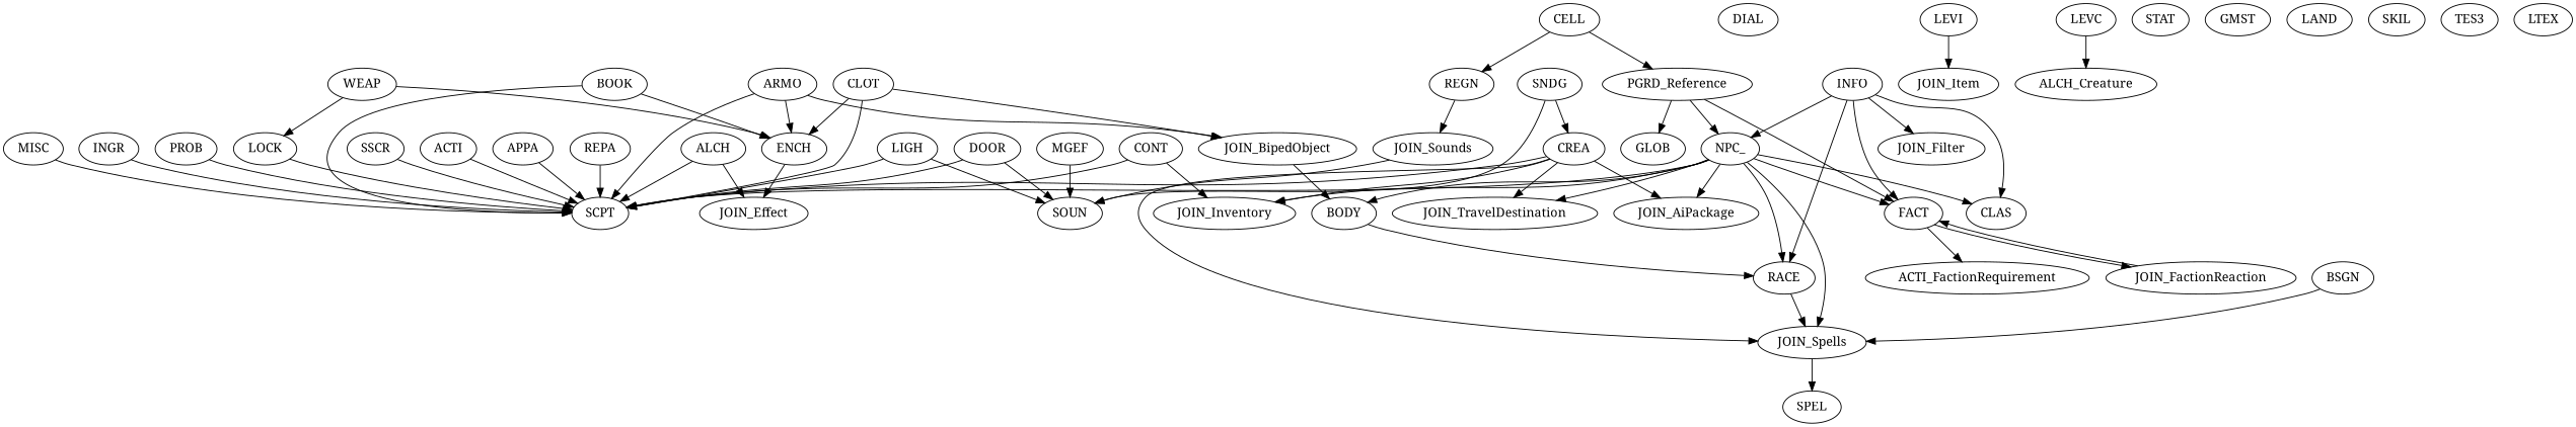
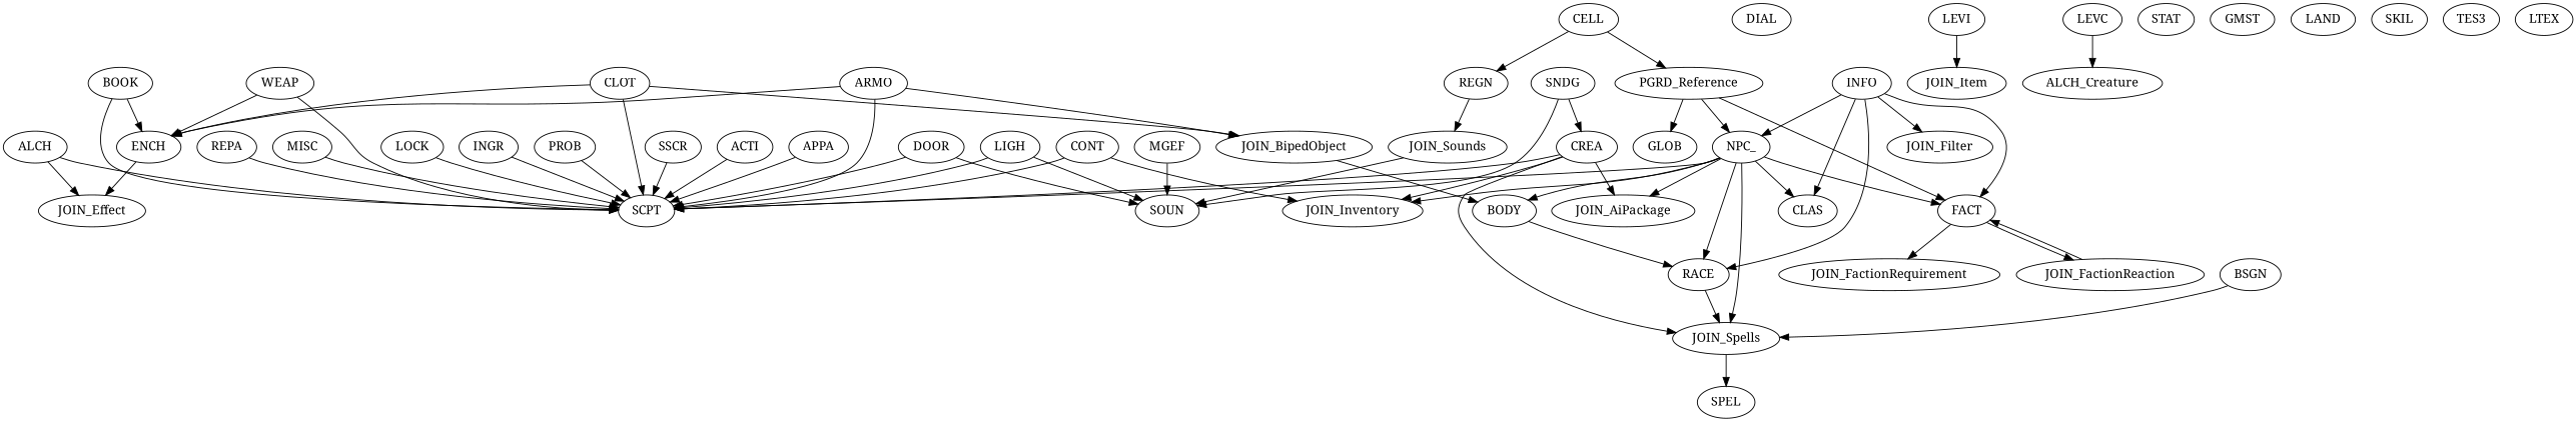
  digraph {
    fontname="Noto Serif"
    node [fontname="Noto Serif"]
    edge [fontname="Noto Serif"]
    SNDG
    CREA
    SOUN
    JOIN_Spells
    SCPT
    JOIN_Inventory
-   JOIN_TravelDestination
    JOIN_AiPackage
    SPEL
    JOIN_Sounds
    WEAP
    ENCH
    JOIN_Effect
    LIGH
    FACT
    JOIN_FactionReaction
-   JOIN_FactionRequirement [label=ACTI_FactionRequirement]
+   JOIN_FactionRequirement
    ARMO
    JOIN_BipedObject
    BODY
    RACE
    SSCR
    ACTI
    APPA
    BSGN
    n26 [label=PGRD_Reference]
    NPC_
    GLOB
    CLAS
    REPA
    DIAL
    LEVI
    JOIN_Item
    CONT
    REGN
    MISC
    CLOT
    BOOK
    n39 [label=ALCH_Creature]
    LEVC
    MGEF
    STAT
    ALCH
    GMST
    CELL
    LOCK
    LAND
    SKIL
    TES3
    DOOR
    INFO
    JOIN_Filter
    INGR
    LTEX
    PROB
    SNDG -> CREA
    SNDG -> SOUN
    CREA -> JOIN_Spells
    CREA -> SCPT
    CREA -> JOIN_Inventory
-   CREA -> JOIN_TravelDestination
    CREA -> JOIN_AiPackage
    JOIN_Spells -> SPEL
    JOIN_Sounds -> SOUN
-   WEAP -> LOCK
+   WEAP -> SCPT
    WEAP -> ENCH
    ENCH -> JOIN_Effect
    LIGH -> SOUN
    LIGH -> SCPT
    FACT -> JOIN_FactionReaction
    FACT -> JOIN_FactionRequirement
    JOIN_FactionReaction -> FACT
    ARMO -> SCPT
    ARMO -> ENCH
    ARMO -> JOIN_BipedObject
    JOIN_BipedObject -> BODY
    BODY -> RACE
    RACE -> JOIN_Spells
    SSCR -> SCPT
    ACTI -> SCPT
    APPA -> SCPT
    BSGN -> JOIN_Spells
    n26 -> FACT
    n26 -> NPC_
    n26 -> GLOB
    NPC_ -> JOIN_Spells
    NPC_ -> SCPT
    NPC_ -> JOIN_Inventory
-   NPC_ -> JOIN_TravelDestination
    NPC_ -> JOIN_AiPackage
    NPC_ -> FACT
    NPC_ -> BODY
    NPC_ -> RACE
    NPC_ -> CLAS
    REPA -> SCPT
    LEVI -> JOIN_Item
    CONT -> SCPT
    CONT -> JOIN_Inventory
    REGN -> JOIN_Sounds
    MISC -> SCPT
    CLOT -> SCPT
    CLOT -> ENCH
    CLOT -> JOIN_BipedObject
    BOOK -> SCPT
    BOOK -> ENCH
    LEVC -> n39
    MGEF -> SOUN
    ALCH -> SCPT
    ALCH -> JOIN_Effect
    CELL -> n26
    CELL -> REGN
    LOCK -> SCPT
    DOOR -> SOUN
    DOOR -> SCPT
    INFO -> FACT
    INFO -> RACE
    INFO -> NPC_
    INFO -> CLAS
    INFO -> JOIN_Filter
    INGR -> SCPT
    PROB -> SCPT
  }
